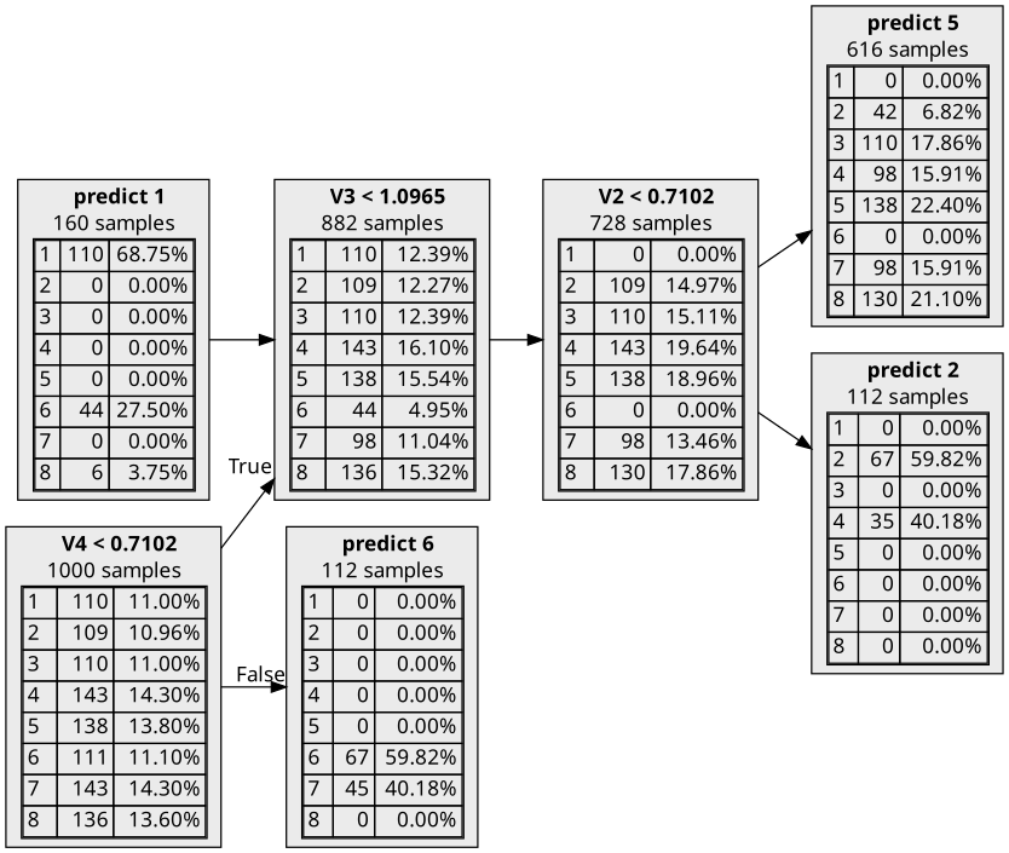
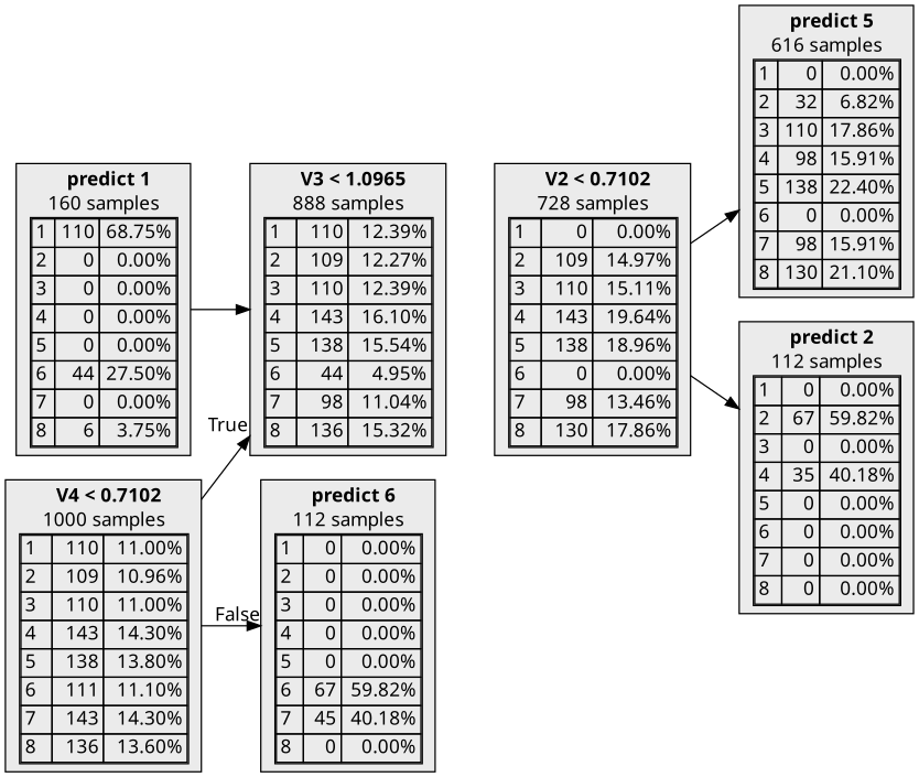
  digraph {
    fontname="Noto Sans"
    rankdir=LR
    node [fillcolor="#EBEBEB" fontname="Noto Sans" shape=box style=filled color=black]
    edge [fontname="Noto Sans"]
    n1 [label=<  <TABLE BORDER="0" CELLPADDING="0">       <TR>     <TD>       <B>V4 &lt; 0.7102</B>     </TD>   </TR>      <TR>       <TD>1000 samples</TD>     </TR>     <TR>   <TD>     <TABLE CELLSPACING="0">                <TR >     <TD ALIGN="LEFT">1</TD>     <TD ALIGN="RIGHT">110</TD>     <TD ALIGN="RIGHT">11.00%</TD>   </TR>   <TR >     <TD ALIGN="LEFT">2</TD>     <TD ALIGN="RIGHT">109</TD>     <TD ALIGN="RIGHT">10.96%</TD>   </TR>   <TR >     <TD ALIGN="LEFT">3</TD>     <TD ALIGN="RIGHT">110</TD>     <TD ALIGN="RIGHT">11.00%</TD>   </TR>   <TR class="highlighted">     <TD ALIGN="LEFT">4</TD>     <TD ALIGN="RIGHT">143</TD>     <TD ALIGN="RIGHT">14.30%</TD>   </TR>   <TR >     <TD ALIGN="LEFT">5</TD>     <TD ALIGN="RIGHT">138</TD>     <TD ALIGN="RIGHT">13.80%</TD>   </TR>   <TR >     <TD ALIGN="LEFT">6</TD>     <TD ALIGN="RIGHT">111</TD>     <TD ALIGN="RIGHT">11.10%</TD>   </TR>   <TR >     <TD ALIGN="LEFT">7</TD>     <TD ALIGN="RIGHT">143</TD>     <TD ALIGN="RIGHT">14.30%</TD>   </TR>   <TR >     <TD ALIGN="LEFT">8</TD>     <TD ALIGN="RIGHT">136</TD>     <TD ALIGN="RIGHT">13.60%</TD>   </TR>      </TABLE>   </TD> </TR>    </TABLE> > color=""]
-   n2 [label=<  <TABLE BORDER="0" CELLPADDING="0">       <TR>     <TD>       <B>V3 &lt; 1.0965</B>     </TD>   </TR>      <TR>       <TD>882 samples</TD>     </TR>     <TR>   <TD>     <TABLE CELLSPACING="0">                <TR >     <TD ALIGN="LEFT">1</TD>     <TD ALIGN="RIGHT">110</TD>     <TD ALIGN="RIGHT">12.39%</TD>   </TR>   <TR >     <TD ALIGN="LEFT">2</TD>     <TD ALIGN="RIGHT">109</TD>     <TD ALIGN="RIGHT">12.27%</TD>   </TR>   <TR >     <TD ALIGN="LEFT">3</TD>     <TD ALIGN="RIGHT">110</TD>     <TD ALIGN="RIGHT">12.39%</TD>   </TR>   <TR class="highlighted">     <TD ALIGN="LEFT">4</TD>     <TD ALIGN="RIGHT">143</TD>     <TD ALIGN="RIGHT">16.10%</TD>   </TR>   <TR >     <TD ALIGN="LEFT">5</TD>     <TD ALIGN="RIGHT">138</TD>     <TD ALIGN="RIGHT">15.54%</TD>   </TR>   <TR >     <TD ALIGN="LEFT">6</TD>     <TD ALIGN="RIGHT">44</TD>     <TD ALIGN="RIGHT">4.95%</TD>   </TR>   <TR >     <TD ALIGN="LEFT">7</TD>     <TD ALIGN="RIGHT">98</TD>     <TD ALIGN="RIGHT">11.04%</TD>   </TR>   <TR >     <TD ALIGN="LEFT">8</TD>     <TD ALIGN="RIGHT">136</TD>     <TD ALIGN="RIGHT">15.32%</TD>   </TR>      </TABLE>   </TD> </TR>    </TABLE> > color=""]
+   n2 [label=<  <TABLE BORDER="0" CELLPADDING="0">       <TR>     <TD>       <B>V3 &lt; 1.0965</B>     </TD>   </TR>      <TR>       <TD>888 samples</TD>     </TR>     <TR>   <TD>     <TABLE CELLSPACING="0">                <TR >     <TD ALIGN="LEFT">1</TD>     <TD ALIGN="RIGHT">110</TD>     <TD ALIGN="RIGHT">12.39%</TD>   </TR>   <TR >     <TD ALIGN="LEFT">2</TD>     <TD ALIGN="RIGHT">109</TD>     <TD ALIGN="RIGHT">12.27%</TD>   </TR>   <TR >     <TD ALIGN="LEFT">3</TD>     <TD ALIGN="RIGHT">110</TD>     <TD ALIGN="RIGHT">12.39%</TD>   </TR>   <TR class="highlighted">     <TD ALIGN="LEFT">4</TD>     <TD ALIGN="RIGHT">143</TD>     <TD ALIGN="RIGHT">16.10%</TD>   </TR>   <TR >     <TD ALIGN="LEFT">5</TD>     <TD ALIGN="RIGHT">138</TD>     <TD ALIGN="RIGHT">15.54%</TD>   </TR>   <TR >     <TD ALIGN="LEFT">6</TD>     <TD ALIGN="RIGHT">44</TD>     <TD ALIGN="RIGHT">4.95%</TD>   </TR>   <TR >     <TD ALIGN="LEFT">7</TD>     <TD ALIGN="RIGHT">98</TD>     <TD ALIGN="RIGHT">11.04%</TD>   </TR>   <TR >     <TD ALIGN="LEFT">8</TD>     <TD ALIGN="RIGHT">136</TD>     <TD ALIGN="RIGHT">15.32%</TD>   </TR>      </TABLE>   </TD> </TR>    </TABLE> > color=""]
    n3 [label=<  <TABLE BORDER="0" CELLPADDING="0">       <TR>     <TD>       <B>predict 6</B>     </TD>   </TR>      <TR>       <TD>112 samples</TD>     </TR>     <TR>   <TD>     <TABLE CELLSPACING="0">                <TR >     <TD ALIGN="LEFT">1</TD>     <TD ALIGN="RIGHT">0</TD>     <TD ALIGN="RIGHT">0.00%</TD>   </TR>   <TR >     <TD ALIGN="LEFT">2</TD>     <TD ALIGN="RIGHT">0</TD>     <TD ALIGN="RIGHT">0.00%</TD>   </TR>   <TR >     <TD ALIGN="LEFT">3</TD>     <TD ALIGN="RIGHT">0</TD>     <TD ALIGN="RIGHT">0.00%</TD>   </TR>   <TR >     <TD ALIGN="LEFT">4</TD>     <TD ALIGN="RIGHT">0</TD>     <TD ALIGN="RIGHT">0.00%</TD>   </TR>   <TR >     <TD ALIGN="LEFT">5</TD>     <TD ALIGN="RIGHT">0</TD>     <TD ALIGN="RIGHT">0.00%</TD>   </TR>   <TR class="highlighted">     <TD ALIGN="LEFT">6</TD>     <TD ALIGN="RIGHT">67</TD>     <TD ALIGN="RIGHT">59.82%</TD>   </TR>   <TR >     <TD ALIGN="LEFT">7</TD>     <TD ALIGN="RIGHT">45</TD>     <TD ALIGN="RIGHT">40.18%</TD>   </TR>   <TR >     <TD ALIGN="LEFT">8</TD>     <TD ALIGN="RIGHT">0</TD>     <TD ALIGN="RIGHT">0.00%</TD>   </TR>      </TABLE>   </TD> </TR>    </TABLE> >]
    n4 [label=<  <TABLE BORDER="0" CELLPADDING="0">       <TR>     <TD>       <B>V2 &lt; 0.7102</B>     </TD>   </TR>      <TR>       <TD>728 samples</TD>     </TR>     <TR>   <TD>     <TABLE CELLSPACING="0">                <TR >     <TD ALIGN="LEFT">1</TD>     <TD ALIGN="RIGHT">0</TD>     <TD ALIGN="RIGHT">0.00%</TD>   </TR>   <TR >     <TD ALIGN="LEFT">2</TD>     <TD ALIGN="RIGHT">109</TD>     <TD ALIGN="RIGHT">14.97%</TD>   </TR>   <TR >     <TD ALIGN="LEFT">3</TD>     <TD ALIGN="RIGHT">110</TD>     <TD ALIGN="RIGHT">15.11%</TD>   </TR>   <TR class="highlighted">     <TD ALIGN="LEFT">4</TD>     <TD ALIGN="RIGHT">143</TD>     <TD ALIGN="RIGHT">19.64%</TD>   </TR>   <TR >     <TD ALIGN="LEFT">5</TD>     <TD ALIGN="RIGHT">138</TD>     <TD ALIGN="RIGHT">18.96%</TD>   </TR>   <TR >     <TD ALIGN="LEFT">6</TD>     <TD ALIGN="RIGHT">0</TD>     <TD ALIGN="RIGHT">0.00%</TD>   </TR>   <TR >     <TD ALIGN="LEFT">7</TD>     <TD ALIGN="RIGHT">98</TD>     <TD ALIGN="RIGHT">13.46%</TD>   </TR>   <TR >     <TD ALIGN="LEFT">8</TD>     <TD ALIGN="RIGHT">130</TD>     <TD ALIGN="RIGHT">17.86%</TD>   </TR>      </TABLE>   </TD> </TR>    </TABLE> > color=""]
-   n5 [label=<  <TABLE BORDER="0" CELLPADDING="0">       <TR>     <TD>       <B>predict 5</B>     </TD>   </TR>      <TR>       <TD>616 samples</TD>     </TR>     <TR>   <TD>     <TABLE CELLSPACING="0">                <TR >     <TD ALIGN="LEFT">1</TD>     <TD ALIGN="RIGHT">0</TD>     <TD ALIGN="RIGHT">0.00%</TD>   </TR>   <TR >     <TD ALIGN="LEFT">2</TD>     <TD ALIGN="RIGHT">42</TD>     <TD ALIGN="RIGHT">6.82%</TD>   </TR>   <TR >     <TD ALIGN="LEFT">3</TD>     <TD ALIGN="RIGHT">110</TD>     <TD ALIGN="RIGHT">17.86%</TD>   </TR>   <TR >     <TD ALIGN="LEFT">4</TD>     <TD ALIGN="RIGHT">98</TD>     <TD ALIGN="RIGHT">15.91%</TD>   </TR>   <TR class="highlighted">     <TD ALIGN="LEFT">5</TD>     <TD ALIGN="RIGHT">138</TD>     <TD ALIGN="RIGHT">22.40%</TD>   </TR>   <TR >     <TD ALIGN="LEFT">6</TD>     <TD ALIGN="RIGHT">0</TD>     <TD ALIGN="RIGHT">0.00%</TD>   </TR>   <TR >     <TD ALIGN="LEFT">7</TD>     <TD ALIGN="RIGHT">98</TD>     <TD ALIGN="RIGHT">15.91%</TD>   </TR>   <TR >     <TD ALIGN="LEFT">8</TD>     <TD ALIGN="RIGHT">130</TD>     <TD ALIGN="RIGHT">21.10%</TD>   </TR>      </TABLE>   </TD> </TR>    </TABLE> >]
+   n5 [label=<  <TABLE BORDER="0" CELLPADDING="0">       <TR>     <TD>       <B>predict 5</B>     </TD>   </TR>      <TR>       <TD>616 samples</TD>     </TR>     <TR>   <TD>     <TABLE CELLSPACING="0">                <TR >     <TD ALIGN="LEFT">1</TD>     <TD ALIGN="RIGHT">0</TD>     <TD ALIGN="RIGHT">0.00%</TD>   </TR>   <TR >     <TD ALIGN="LEFT">2</TD>     <TD ALIGN="RIGHT">32</TD>     <TD ALIGN="RIGHT">6.82%</TD>   </TR>   <TR >     <TD ALIGN="LEFT">3</TD>     <TD ALIGN="RIGHT">110</TD>     <TD ALIGN="RIGHT">17.86%</TD>   </TR>   <TR >     <TD ALIGN="LEFT">4</TD>     <TD ALIGN="RIGHT">98</TD>     <TD ALIGN="RIGHT">15.91%</TD>   </TR>   <TR class="highlighted">     <TD ALIGN="LEFT">5</TD>     <TD ALIGN="RIGHT">138</TD>     <TD ALIGN="RIGHT">22.40%</TD>   </TR>   <TR >     <TD ALIGN="LEFT">6</TD>     <TD ALIGN="RIGHT">0</TD>     <TD ALIGN="RIGHT">0.00%</TD>   </TR>   <TR >     <TD ALIGN="LEFT">7</TD>     <TD ALIGN="RIGHT">98</TD>     <TD ALIGN="RIGHT">15.91%</TD>   </TR>   <TR >     <TD ALIGN="LEFT">8</TD>     <TD ALIGN="RIGHT">130</TD>     <TD ALIGN="RIGHT">21.10%</TD>   </TR>      </TABLE>   </TD> </TR>    </TABLE> >]
    n6 [label=<  <TABLE BORDER="0" CELLPADDING="0">       <TR>     <TD>       <B>predict 2</B>     </TD>   </TR>      <TR>       <TD>112 samples</TD>     </TR>     <TR>   <TD>     <TABLE CELLSPACING="0">                <TR >     <TD ALIGN="LEFT">1</TD>     <TD ALIGN="RIGHT">0</TD>     <TD ALIGN="RIGHT">0.00%</TD>   </TR>   <TR class="highlighted">     <TD ALIGN="LEFT">2</TD>     <TD ALIGN="RIGHT">67</TD>     <TD ALIGN="RIGHT">59.82%</TD>   </TR>   <TR >     <TD ALIGN="LEFT">3</TD>     <TD ALIGN="RIGHT">0</TD>     <TD ALIGN="RIGHT">0.00%</TD>   </TR>   <TR >     <TD ALIGN="LEFT">4</TD>     <TD ALIGN="RIGHT">35</TD>     <TD ALIGN="RIGHT">40.18%</TD>   </TR>   <TR >     <TD ALIGN="LEFT">5</TD>     <TD ALIGN="RIGHT">0</TD>     <TD ALIGN="RIGHT">0.00%</TD>   </TR>   <TR >     <TD ALIGN="LEFT">6</TD>     <TD ALIGN="RIGHT">0</TD>     <TD ALIGN="RIGHT">0.00%</TD>   </TR>   <TR >     <TD ALIGN="LEFT">7</TD>     <TD ALIGN="RIGHT">0</TD>     <TD ALIGN="RIGHT">0.00%</TD>   </TR>   <TR >     <TD ALIGN="LEFT">8</TD>     <TD ALIGN="RIGHT">0</TD>     <TD ALIGN="RIGHT">0.00%</TD>   </TR>      </TABLE>   </TD> </TR>    </TABLE> >]
    n7 [label=<  <TABLE BORDER="0" CELLPADDING="0">       <TR>     <TD>       <B>predict 1</B>     </TD>   </TR>      <TR>       <TD>160 samples</TD>     </TR>     <TR>   <TD>     <TABLE CELLSPACING="0">                <TR class="highlighted">     <TD ALIGN="LEFT">1</TD>     <TD ALIGN="RIGHT">110</TD>     <TD ALIGN="RIGHT">68.75%</TD>   </TR>   <TR >     <TD ALIGN="LEFT">2</TD>     <TD ALIGN="RIGHT">0</TD>     <TD ALIGN="RIGHT">0.00%</TD>   </TR>   <TR >     <TD ALIGN="LEFT">3</TD>     <TD ALIGN="RIGHT">0</TD>     <TD ALIGN="RIGHT">0.00%</TD>   </TR>   <TR >     <TD ALIGN="LEFT">4</TD>     <TD ALIGN="RIGHT">0</TD>     <TD ALIGN="RIGHT">0.00%</TD>   </TR>   <TR >     <TD ALIGN="LEFT">5</TD>     <TD ALIGN="RIGHT">0</TD>     <TD ALIGN="RIGHT">0.00%</TD>   </TR>   <TR >     <TD ALIGN="LEFT">6</TD>     <TD ALIGN="RIGHT">44</TD>     <TD ALIGN="RIGHT">27.50%</TD>   </TR>   <TR >     <TD ALIGN="LEFT">7</TD>     <TD ALIGN="RIGHT">0</TD>     <TD ALIGN="RIGHT">0.00%</TD>   </TR>   <TR >     <TD ALIGN="LEFT">8</TD>     <TD ALIGN="RIGHT">6</TD>     <TD ALIGN="RIGHT">3.75%</TD>   </TR>      </TABLE>   </TD> </TR>    </TABLE> >]
    n1 -> n2 [headlabel=True labelangle=45 labeldistance=2.5]
    n1 -> n3 [headlabel=False labelangle=-45 labeldistance=2.5]
-   n2 -> n4
    n4 -> n5
    n4 -> n6
    n7 -> n2
  }
